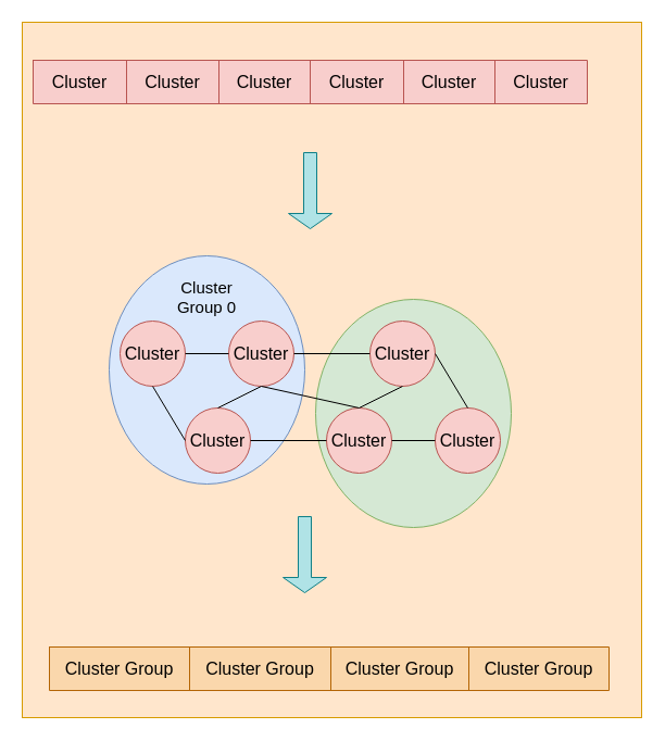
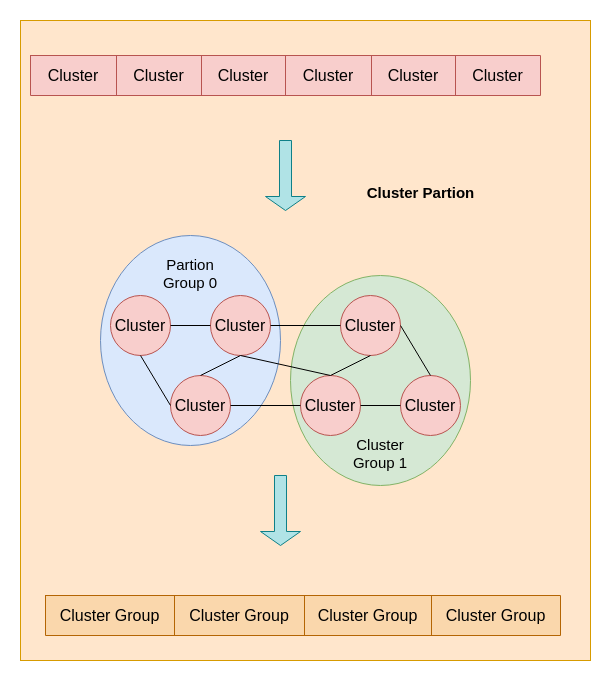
  <mxCell id="0" />
  <mxCell id="1" parent="0" />
  <mxCell id="2" value="" style="rounded=0;whiteSpace=wrap;html=1;fillColor=#ffe6cc;strokeColor=#d79b00;" vertex="1" parent="1"><mxGeometry x="20" y="20" width="570" height="640" as="geometry" /></mxCell>
  <mxCell id="3" value="" style="shape=table;startSize=0;container=1;collapsible=0;childLayout=tableLayout;fontSize=16;fillColor=#f8cecc;strokeColor=#b85450;" vertex="1" parent="1"><mxGeometry x="30" y="55" width="510" height="40" as="geometry" /></mxCell>
  <mxCell id="4" value="" style="shape=tableRow;horizontal=0;startSize=0;swimlaneHead=0;swimlaneBody=0;strokeColor=inherit;top=0;left=0;bottom=0;right=0;collapsible=0;dropTarget=0;fillColor=none;points=[[0,0.5],[1,0.5]];portConstraint=eastwest;fontSize=16;" vertex="1" parent="3"><mxGeometry width="510" height="40" as="geometry" /></mxCell>
  <mxCell id="5" value="Cluster" style="shape=partialRectangle;html=1;whiteSpace=wrap;connectable=0;strokeColor=inherit;overflow=hidden;fillColor=none;top=0;left=0;bottom=0;right=0;pointerEvents=1;fontSize=16;" vertex="1" parent="4"><mxGeometry width="86" height="40" as="geometry"><mxRectangle width="86" height="40" as="alternateBounds" /></mxGeometry></mxCell>
  <mxCell id="6" value="Cluster" style="shape=partialRectangle;html=1;whiteSpace=wrap;connectable=0;strokeColor=inherit;overflow=hidden;fillColor=none;top=0;left=0;bottom=0;right=0;pointerEvents=1;fontSize=16;" vertex="1" parent="4"><mxGeometry x="86" width="85" height="40" as="geometry"><mxRectangle width="85" height="40" as="alternateBounds" /></mxGeometry></mxCell>
  <mxCell id="7" value="Cluster" style="shape=partialRectangle;html=1;whiteSpace=wrap;connectable=0;strokeColor=inherit;overflow=hidden;fillColor=none;top=0;left=0;bottom=0;right=0;pointerEvents=1;fontSize=16;" vertex="1" parent="4"><mxGeometry x="171" width="84" height="40" as="geometry"><mxRectangle width="84" height="40" as="alternateBounds" /></mxGeometry></mxCell>
  <mxCell id="8" value="Cluster" style="shape=partialRectangle;html=1;whiteSpace=wrap;connectable=0;strokeColor=inherit;overflow=hidden;fillColor=none;top=0;left=0;bottom=0;right=0;pointerEvents=1;fontSize=16;" vertex="1" parent="4"><mxGeometry x="255" width="86" height="40" as="geometry"><mxRectangle width="86" height="40" as="alternateBounds" /></mxGeometry></mxCell>
  <mxCell id="9" value="Cluster" style="shape=partialRectangle;html=1;whiteSpace=wrap;connectable=0;strokeColor=inherit;overflow=hidden;fillColor=none;top=0;left=0;bottom=0;right=0;pointerEvents=1;fontSize=16;" vertex="1" parent="4"><mxGeometry x="341" width="84" height="40" as="geometry"><mxRectangle width="84" height="40" as="alternateBounds" /></mxGeometry></mxCell>
  <mxCell id="10" value="Cluster" style="shape=partialRectangle;html=1;whiteSpace=wrap;connectable=0;strokeColor=inherit;overflow=hidden;fillColor=none;top=0;left=0;bottom=0;right=0;pointerEvents=1;fontSize=16;" vertex="1" parent="4"><mxGeometry x="425" width="85" height="40" as="geometry"><mxRectangle width="85" height="40" as="alternateBounds" /></mxGeometry></mxCell>
  <mxCell id="11" value="" style="ellipse;whiteSpace=wrap;html=1;fillColor=#d5e8d4;strokeColor=#82b366;" vertex="1" parent="1"><mxGeometry x="290" y="275" width="180" height="210" as="geometry" /></mxCell>
  <mxCell id="12" value="" style="ellipse;whiteSpace=wrap;html=1;fillColor=#dae8fc;strokeColor=#6c8ebf;" vertex="1" parent="1"><mxGeometry x="100" y="235" width="180" height="210" as="geometry" /></mxCell>
  <mxCell id="13" value="Cluster" style="ellipse;whiteSpace=wrap;html=1;aspect=fixed;fontSize=16;fillColor=#f8cecc;strokeColor=#b85450;" vertex="1" parent="1"><mxGeometry x="110" y="295" width="60" height="60" as="geometry" /></mxCell>
  <mxCell id="14" value="Cluster" style="ellipse;whiteSpace=wrap;html=1;aspect=fixed;fontSize=16;fillColor=#f8cecc;strokeColor=#b85450;" vertex="1" parent="1"><mxGeometry x="210" y="295" width="60" height="60" as="geometry" /></mxCell>
  <mxCell id="15" value="Cluster" style="ellipse;whiteSpace=wrap;html=1;aspect=fixed;fontSize=16;fillColor=#f8cecc;strokeColor=#b85450;" vertex="1" parent="1"><mxGeometry x="340" y="295" width="60" height="60" as="geometry" /></mxCell>
  <mxCell id="16" value="Cluster" style="ellipse;whiteSpace=wrap;html=1;aspect=fixed;fontSize=16;fillColor=#f8cecc;strokeColor=#b85450;" vertex="1" parent="1"><mxGeometry x="400" y="375" width="60" height="60" as="geometry" /></mxCell>
  <mxCell id="17" value="Cluster" style="ellipse;whiteSpace=wrap;html=1;aspect=fixed;fontSize=16;fillColor=#f8cecc;strokeColor=#b85450;" vertex="1" parent="1"><mxGeometry x="170" y="375" width="60" height="60" as="geometry" /></mxCell>
  <mxCell id="18" value="Cluster" style="ellipse;whiteSpace=wrap;html=1;aspect=fixed;fontSize=16;fillColor=#f8cecc;strokeColor=#b85450;" vertex="1" parent="1"><mxGeometry x="300" y="375" width="60" height="60" as="geometry" /></mxCell>
  <mxCell id="19" value="" style="endArrow=none;html=1;rounded=0;exitX=1;exitY=0.5;exitDx=0;exitDy=0;entryX=0;entryY=0.5;entryDx=0;entryDy=0;" edge="1" parent="1" source="13" target="14"><mxGeometry width="50" height="50" relative="1" as="geometry"><mxPoint x="280" y="315" as="sourcePoint" /><mxPoint x="330" y="265" as="targetPoint" /></mxGeometry></mxCell>
  <mxCell id="20" value="" style="endArrow=none;html=1;rounded=0;exitX=0;exitY=0.5;exitDx=0;exitDy=0;entryX=1;entryY=0.5;entryDx=0;entryDy=0;" edge="1" parent="1" source="15" target="14"><mxGeometry width="50" height="50" relative="1" as="geometry"><mxPoint x="180" y="335" as="sourcePoint" /><mxPoint x="220" y="335" as="targetPoint" /></mxGeometry></mxCell>
  <mxCell id="21" value="" style="endArrow=none;html=1;rounded=0;exitX=0.5;exitY=1;exitDx=0;exitDy=0;entryX=0.5;entryY=0;entryDx=0;entryDy=0;" edge="1" parent="1" source="14" target="17"><mxGeometry width="50" height="50" relative="1" as="geometry"><mxPoint x="320" y="335" as="sourcePoint" /><mxPoint x="280" y="335" as="targetPoint" /></mxGeometry></mxCell>
  <mxCell id="22" value="" style="endArrow=none;html=1;rounded=0;exitX=1;exitY=0.5;exitDx=0;exitDy=0;entryX=0;entryY=0.5;entryDx=0;entryDy=0;" edge="1" parent="1" source="17" target="18"><mxGeometry width="50" height="50" relative="1" as="geometry"><mxPoint x="180" y="335" as="sourcePoint" /><mxPoint x="220" y="335" as="targetPoint" /></mxGeometry></mxCell>
  <mxCell id="23" value="" style="endArrow=none;html=1;rounded=0;exitX=1;exitY=0.5;exitDx=0;exitDy=0;entryX=0;entryY=0.5;entryDx=0;entryDy=0;" edge="1" parent="1" source="18" target="16"><mxGeometry width="50" height="50" relative="1" as="geometry"><mxPoint x="240" y="415" as="sourcePoint" /><mxPoint x="280" y="415" as="targetPoint" /></mxGeometry></mxCell>
  <mxCell id="24" value="" style="endArrow=none;html=1;rounded=0;exitX=1;exitY=0.5;exitDx=0;exitDy=0;entryX=0.5;entryY=0;entryDx=0;entryDy=0;" edge="1" parent="1" source="15" target="16"><mxGeometry width="50" height="50" relative="1" as="geometry"><mxPoint x="340" y="415" as="sourcePoint" /><mxPoint x="380" y="415" as="targetPoint" /></mxGeometry></mxCell>
  <mxCell id="25" value="" style="endArrow=none;html=1;rounded=0;exitX=0.5;exitY=1;exitDx=0;exitDy=0;entryX=0.5;entryY=0;entryDx=0;entryDy=0;" edge="1" parent="1" source="15" target="18"><mxGeometry width="50" height="50" relative="1" as="geometry"><mxPoint x="362" y="362" as="sourcePoint" /><mxPoint x="389" y="394" as="targetPoint" /></mxGeometry></mxCell>
  <mxCell id="26" value="" style="endArrow=none;html=1;rounded=0;exitX=0.5;exitY=1;exitDx=0;exitDy=0;entryX=0.5;entryY=0;entryDx=0;entryDy=0;" edge="1" parent="1" source="14" target="18"><mxGeometry width="50" height="50" relative="1" as="geometry"><mxPoint x="350" y="365" as="sourcePoint" /><mxPoint x="410" y="385" as="targetPoint" /></mxGeometry></mxCell>
  <mxCell id="27" value="" style="endArrow=none;html=1;rounded=0;exitX=0.5;exitY=1;exitDx=0;exitDy=0;entryX=0;entryY=0.5;entryDx=0;entryDy=0;" edge="1" parent="1" source="13" target="17"><mxGeometry width="50" height="50" relative="1" as="geometry"><mxPoint x="250" y="365" as="sourcePoint" /><mxPoint x="310" y="385" as="targetPoint" /></mxGeometry></mxCell>
  <mxCell id="28" value="" style="shape=singleArrow;direction=south;whiteSpace=wrap;html=1;fillColor=#b0e3e6;strokeColor=#0e8088;" vertex="1" parent="1"><mxGeometry x="265" y="140" width="40" height="70" as="geometry" /></mxCell>
+ <mxCell id="29" value="&lt;font style=&quot;font-size: 15px;&quot;&gt;Cluster Partion&lt;/font&gt;" style="text;strokeColor=none;fillColor=none;html=1;fontSize=24;fontStyle=1;verticalAlign=middle;align=center;" vertex="1" parent="1"><mxGeometry x="370" y="170" width="100" height="40" as="geometry" /></mxCell>
  <mxCell id="30" value="" style="shape=singleArrow;direction=south;whiteSpace=wrap;html=1;fillColor=#b0e3e6;strokeColor=#0e8088;" vertex="1" parent="1"><mxGeometry x="260" y="475" width="40" height="70" as="geometry" /></mxCell>
- <mxCell id="31" value="Cluster Group 0" style="text;html=1;align=center;verticalAlign=middle;whiteSpace=wrap;rounded=0;fontSize=15;" vertex="1" parent="1"><mxGeometry x="150" y="255" width="80" height="35" as="geometry" /></mxCell>
+ <mxCell id="31" value="Partion Group 0" style="text;html=1;align=center;verticalAlign=middle;whiteSpace=wrap;rounded=0;fontSize=15;" vertex="1" parent="1"><mxGeometry x="150" y="255" width="80" height="35" as="geometry" /></mxCell>
+ <mxCell id="32" value="Cluster Group 1" style="text;html=1;align=center;verticalAlign=middle;whiteSpace=wrap;rounded=0;fontSize=15;" vertex="1" parent="1"><mxGeometry x="340" y="435" width="80" height="35" as="geometry" /></mxCell>
  <mxCell id="33" value="" style="shape=table;startSize=0;container=1;collapsible=0;childLayout=tableLayout;fontSize=16;fillColor=#fad7ac;strokeColor=#b46504;" vertex="1" parent="1"><mxGeometry x="45" y="595" width="515" height="40" as="geometry" /></mxCell>
  <mxCell id="34" value="" style="shape=tableRow;horizontal=0;startSize=0;swimlaneHead=0;swimlaneBody=0;strokeColor=inherit;top=0;left=0;bottom=0;right=0;collapsible=0;dropTarget=0;fillColor=none;points=[[0,0.5],[1,0.5]];portConstraint=eastwest;fontSize=16;" vertex="1" parent="33"><mxGeometry width="515" height="40" as="geometry" /></mxCell>
  <mxCell id="35" value="Cluster Group" style="shape=partialRectangle;html=1;whiteSpace=wrap;connectable=0;strokeColor=inherit;overflow=hidden;fillColor=none;top=0;left=0;bottom=0;right=0;pointerEvents=1;fontSize=16;" vertex="1" parent="34"><mxGeometry width="129" height="40" as="geometry"><mxRectangle width="129" height="40" as="alternateBounds" /></mxGeometry></mxCell>
  <mxCell id="36" value="Cluster Group" style="shape=partialRectangle;html=1;whiteSpace=wrap;connectable=0;strokeColor=inherit;overflow=hidden;fillColor=none;top=0;left=0;bottom=0;right=0;pointerEvents=1;fontSize=16;" vertex="1" parent="34"><mxGeometry x="129" width="130" height="40" as="geometry"><mxRectangle width="130" height="40" as="alternateBounds" /></mxGeometry></mxCell>
  <mxCell id="37" value="Cluster Group" style="shape=partialRectangle;html=1;whiteSpace=wrap;connectable=0;strokeColor=inherit;overflow=hidden;fillColor=none;top=0;left=0;bottom=0;right=0;pointerEvents=1;fontSize=16;" vertex="1" parent="34"><mxGeometry x="259" width="127" height="40" as="geometry"><mxRectangle width="127" height="40" as="alternateBounds" /></mxGeometry></mxCell>
  <mxCell id="38" value="Cluster Group" style="shape=partialRectangle;html=1;whiteSpace=wrap;connectable=0;strokeColor=inherit;overflow=hidden;fillColor=none;top=0;left=0;bottom=0;right=0;pointerEvents=1;fontSize=16;" vertex="1" parent="34"><mxGeometry x="386" width="129" height="40" as="geometry"><mxRectangle width="129" height="40" as="alternateBounds" /></mxGeometry></mxCell>
